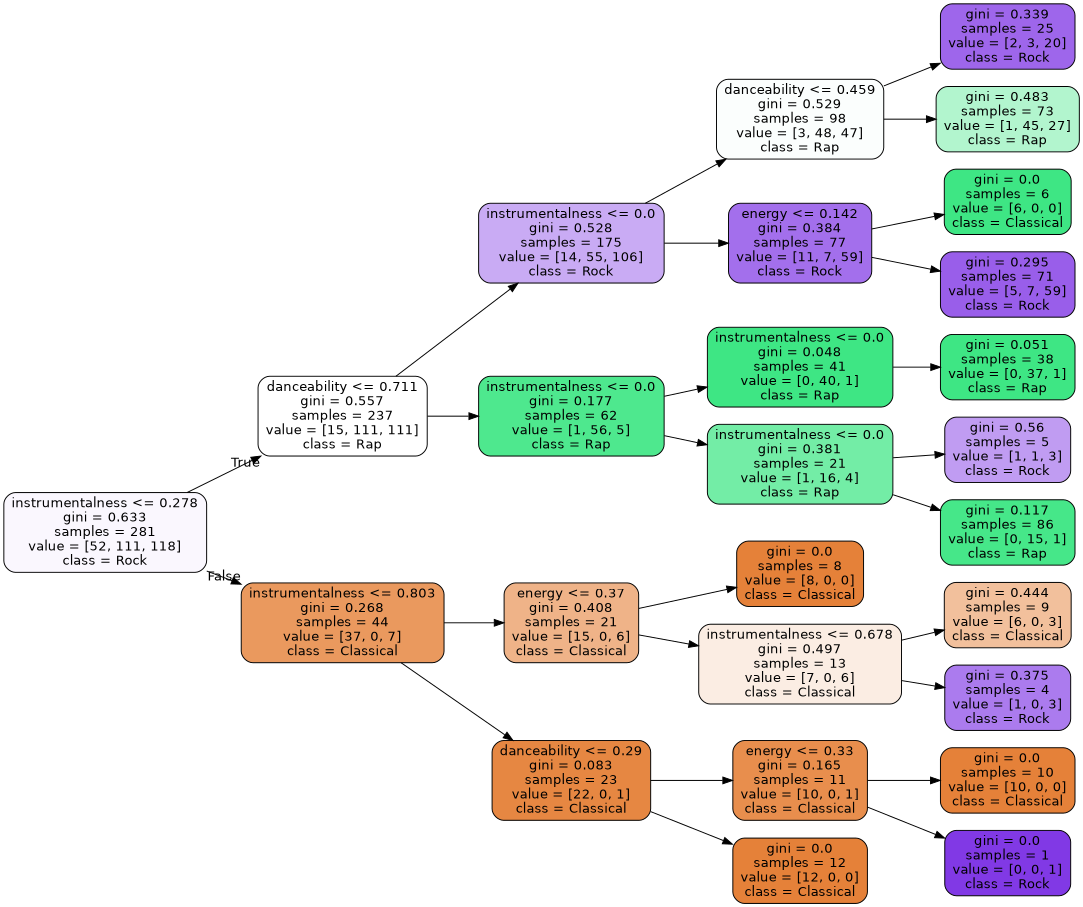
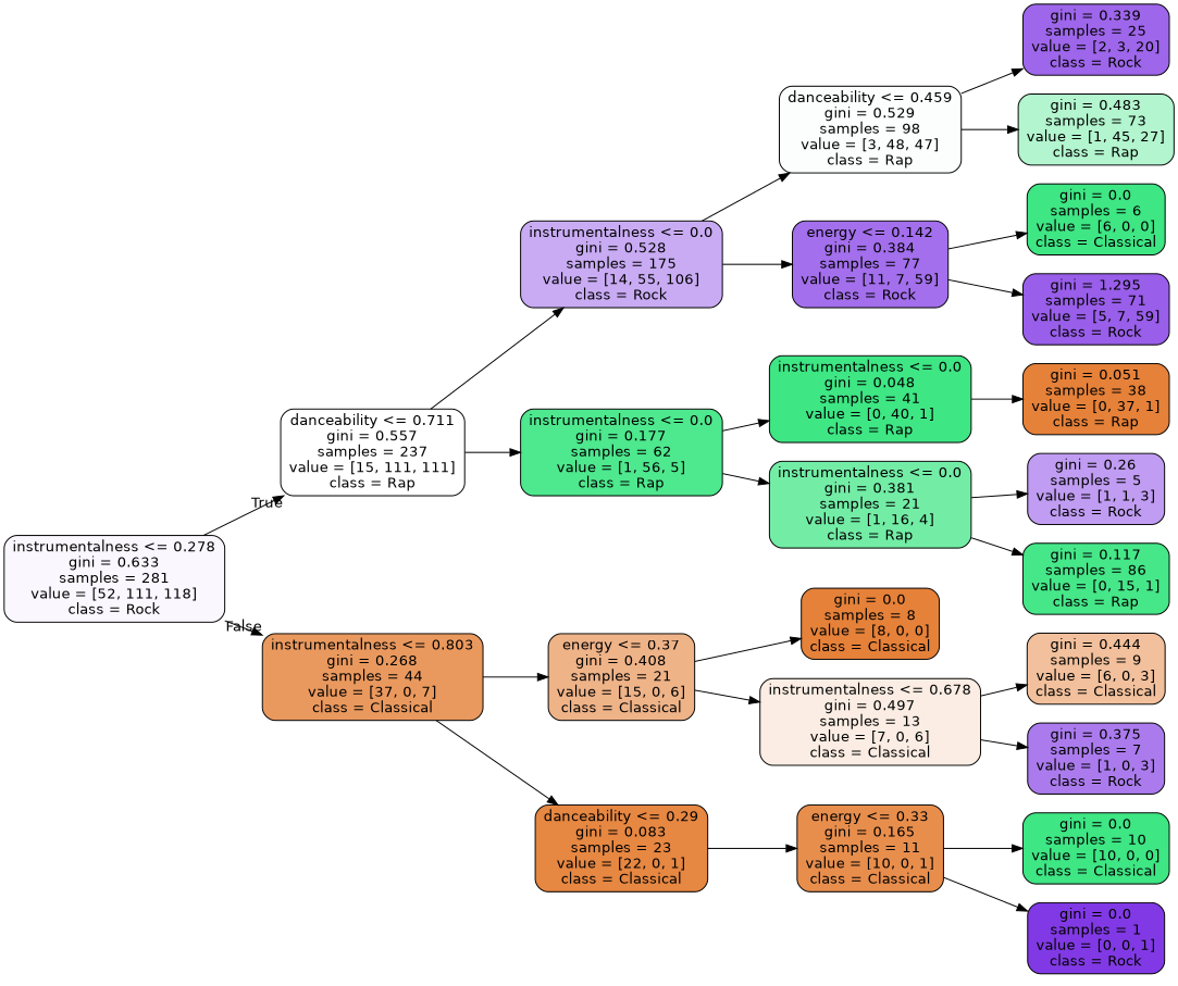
  digraph {
    rankdir=LR
    node [color=black fillcolor="#3ee684" fontname=helvetica shape=box style="filled, rounded"]
    edge [fontname=helvetica]
    n1 [fillcolor="#faf7fe" label="instrumentalness <= 0.278\ngini = 0.633\nsamples = 281\nvalue = [52, 111, 118]\nclass = Rock"]
    n2 [fillcolor="#ffffff" label="danceability <= 0.711\ngini = 0.557\nsamples = 237\nvalue = [15, 111, 111]\nclass = Rap"]
    n3 [fillcolor="#ea995e" label="instrumentalness <= 0.803\ngini = 0.268\nsamples = 44\nvalue = [37, 0, 7]\nclass = Classical"]
    n4 [fillcolor="#c9abf4" label="instrumentalness <= 0.0\ngini = 0.528\nsamples = 175\nvalue = [14, 55, 106]\nclass = Rock"]
    n5 [fillcolor="#4ee88e" label="instrumentalness <= 0.0\ngini = 0.177\nsamples = 62\nvalue = [1, 56, 5]\nclass = Rap"]
    n6 [fillcolor="#efb388" label="energy <= 0.37\ngini = 0.408\nsamples = 21\nvalue = [15, 0, 6]\nclass = Classical"]
    n7 [fillcolor="#e68742" label="danceability <= 0.29\ngini = 0.083\nsamples = 23\nvalue = [22, 0, 1]\nclass = Classical"]
    n8 [fillcolor="#fbfefd" label="danceability <= 0.459\ngini = 0.529\nsamples = 98\nvalue = [3, 48, 47]\nclass = Rap"]
    n9 [fillcolor="#a36fec" label="energy <= 0.142\ngini = 0.384\nsamples = 77\nvalue = [11, 7, 59]\nclass = Rock"]
    n10 [label="instrumentalness <= 0.0\ngini = 0.048\nsamples = 41\nvalue = [0, 40, 1]\nclass = Rap"]
    n11 [fillcolor="#73eda6" label="instrumentalness <= 0.0\ngini = 0.381\nsamples = 21\nvalue = [1, 16, 4]\nclass = Rap"]
    n12 [fillcolor="#9e66eb" label="gini = 0.339\nsamples = 25\nvalue = [2, 3, 20]\nclass = Rock"]
    n13 [fillcolor="#b2f5ce" label="gini = 0.483\nsamples = 73\nvalue = [1, 45, 27]\nclass = Rap"]
    n14 [label="gini = 0.0\nsamples = 6\nvalue = [6, 0, 0]\nclass = Classical"]
-   n15 [fillcolor="#995eea" label="gini = 0.295\nsamples = 71\nvalue = [5, 7, 59]\nclass = Rock"]
-   n16 [label="gini = 0.051\nsamples = 38\nvalue = [0, 37, 1]\nclass = Rap"]
-   n17 [fillcolor="#c09cf2" label="gini = 0.56\nsamples = 5\nvalue = [1, 1, 3]\nclass = Rock"]
+   n15 [fillcolor="#995eea" label="gini = 1.295\nsamples = 71\nvalue = [5, 7, 59]\nclass = Rock"]
+   n16 [fillcolor="#e58139" label="gini = 0.051\nsamples = 38\nvalue = [0, 37, 1]\nclass = Rap"]
+   n17 [fillcolor="#c09cf2" label="gini = 0.26\nsamples = 5\nvalue = [1, 1, 3]\nclass = Rock"]
    n18 [fillcolor="#46e789" label="gini = 0.117\nsamples = 86\nvalue = [0, 15, 1]\nclass = Rap"]
    n19 [fillcolor="#e58139" label="gini = 0.0\nsamples = 8\nvalue = [8, 0, 0]\nclass = Classical"]
    n20 [fillcolor="#fbede3" label="instrumentalness <= 0.678\ngini = 0.497\nsamples = 13\nvalue = [7, 0, 6]\nclass = Classical"]
    n21 [fillcolor="#e88e4d" label="energy <= 0.33\ngini = 0.165\nsamples = 11\nvalue = [10, 0, 1]\nclass = Classical"]
-   n22 [fillcolor="#e58139" label="gini = 0.0\nsamples = 12\nvalue = [12, 0, 0]\nclass = Classical"]
    n23 [fillcolor="#f2c09c" label="gini = 0.444\nsamples = 9\nvalue = [6, 0, 3]\nclass = Classical"]
-   n24 [fillcolor="#ab7bee" label="gini = 0.375\nsamples = 4\nvalue = [1, 0, 3]\nclass = Rock"]
-   n25 [fillcolor="#e58139" label="gini = 0.0\nsamples = 10\nvalue = [10, 0, 0]\nclass = Classical"]
+   n24 [fillcolor="#ab7bee" label="gini = 0.375\nsamples = 7\nvalue = [1, 0, 3]\nclass = Rock"]
+   n25 [label="gini = 0.0\nsamples = 10\nvalue = [10, 0, 0]\nclass = Classical"]
    n26 [fillcolor="#8139e5" label="gini = 0.0\nsamples = 1\nvalue = [0, 0, 1]\nclass = Rock"]
    n1 -> n2 [headlabel=True labelangle=45 labeldistance=2.5]
    n1 -> n3 [headlabel=False labelangle=-45 labeldistance=2.5]
    n2 -> n4
    n2 -> n5
    n3 -> n6
    n3 -> n7
    n4 -> n8
    n4 -> n9
    n5 -> n10
    n5 -> n11
    n6 -> n19
    n6 -> n20
    n7 -> n21
-   n7 -> n22
    n8 -> n12
    n8 -> n13
    n9 -> n14
    n9 -> n15
    n10 -> n16
    n11 -> n17
    n11 -> n18
    n20 -> n23
    n20 -> n24
    n21 -> n25
    n21 -> n26
  }
